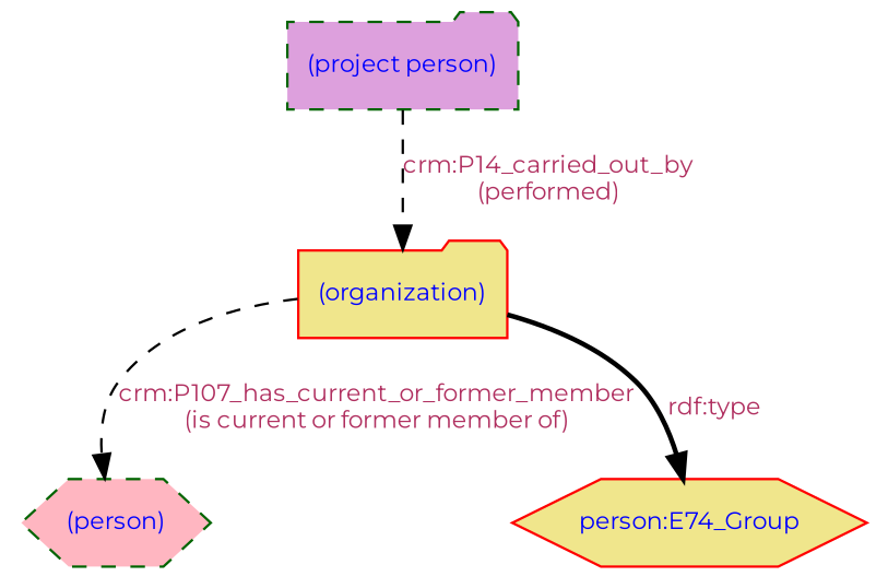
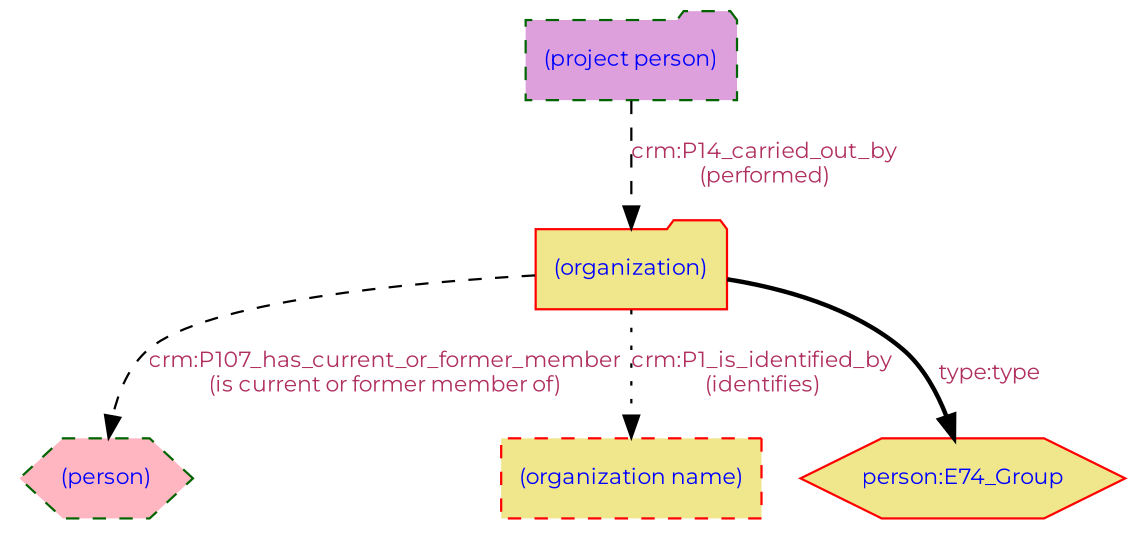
  digraph {
    fontname=Montserrat
    node [color=red fillcolor=khaki fontcolor=blue fontname=Montserrat fontsize=10 shape=folder style="dashed,filled"]
    edge [color=black fontcolor=maroon fontname=Montserrat fontsize=10 style=dashed]
    n1 [color=darkgreen fillcolor=plum label="(project person)"]
    "(organization)" [style=filled]
    "(person)" [color=darkgreen fillcolor=lightpink shape=hexagon]
+   "(organization name)" [shape=box]
    n5 [label="person:E74_Group" shape=hexagon style=filled]
    n1 -> "(organization)" [label="crm:P14_carried_out_by\n(performed)"]
    "(organization)" -> "(person)" [label="crm:P107_has_current_or_former_member\n(is current or former member of)"]
-   "(organization)" -> n5 [label="rdf:type" style=bold]
+   "(organization)" -> "(organization name)" [label="crm:P1_is_identified_by\n(identifies)" style=dotted]
+   "(organization)" -> n5 [label="type:type" style=bold]
  }
